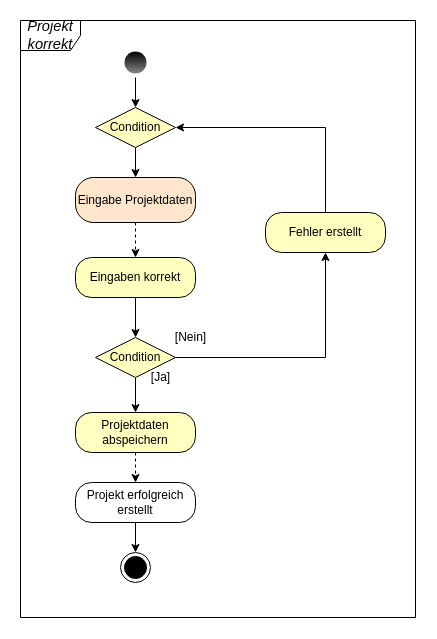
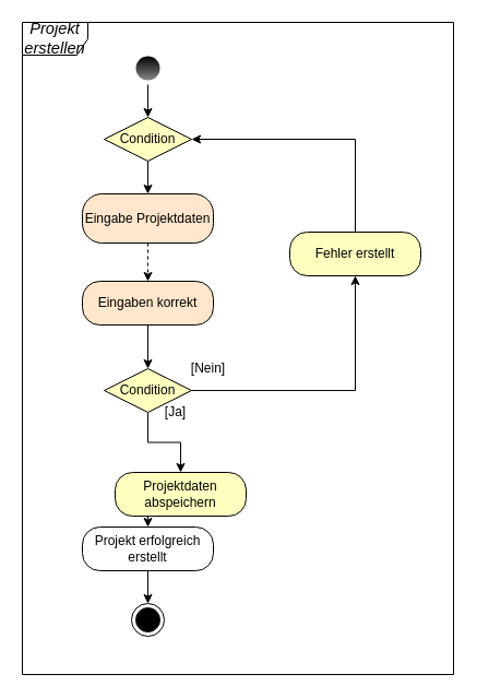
  <mxCell id="0" />
  <mxCell id="1" parent="0" />
- <mxCell id="2" value="&lt;i&gt;&lt;span style=&quot;font-size: 11.0pt ; font-family: &amp;#34;calibri&amp;#34; , sans-serif&quot;&gt;Projekt korrekt&lt;/span&gt;&lt;/i&gt;" style="shape=umlFrame;whiteSpace=wrap;html=1;" vertex="1" parent="1"><mxGeometry x="20" y="20" width="395" height="597" as="geometry" /></mxCell>
+ <mxCell id="2" value="&lt;i&gt;&lt;span style=&quot;font-size: 11.0pt ; font-family: &amp;#34;calibri&amp;#34; , sans-serif&quot;&gt;Projekt erstellen&lt;/span&gt;&lt;/i&gt;" style="shape=umlFrame;whiteSpace=wrap;html=1;" vertex="1" parent="1"><mxGeometry x="20" y="20" width="395" height="597" as="geometry" /></mxCell>
  <mxCell id="3" value="" style="ellipse;html=1;shape=endState;fillColor=#000000;" vertex="1" parent="1"><mxGeometry x="120" y="552" width="30" height="30" as="geometry" /></mxCell>
  <mxCell id="4" style="edgeStyle=orthogonalEdgeStyle;rounded=0;orthogonalLoop=1;jettySize=auto;html=1;exitX=0.5;exitY=1;exitDx=0;exitDy=0;entryX=0.5;entryY=0;entryDx=0;entryDy=0;strokeColor=#000000;" edge="1" parent="1" source="5" target="14"><mxGeometry relative="1" as="geometry" /></mxCell>
  <mxCell id="5" value="" style="ellipse;html=1;shape=endState;fillColor=#000000;fontStyle=1;strokeColor=none;gradientColor=#878787;" vertex="1" parent="1"><mxGeometry x="120" y="47" width="30" height="30" as="geometry" /></mxCell>
  <mxCell id="6" style="edgeStyle=orthogonalEdgeStyle;rounded=0;orthogonalLoop=1;jettySize=auto;html=1;exitX=0.5;exitY=1;exitDx=0;exitDy=0;entryX=0.5;entryY=0;entryDx=0;entryDy=0;strokeColor=#000000;dashed=1;" edge="1" parent="1" source="7" target="12"><mxGeometry relative="1" as="geometry" /></mxCell>
  <mxCell id="7" value="Eingabe Projektdaten" style="rounded=1;whiteSpace=wrap;html=1;arcSize=40;fontColor=#000000;fillColor=#ffe6cc;" vertex="1" parent="1"><mxGeometry x="75" y="177" width="120" height="45" as="geometry" /></mxCell>
  <mxCell id="8" style="edgeStyle=orthogonalEdgeStyle;rounded=0;orthogonalLoop=1;jettySize=auto;html=1;exitX=0.5;exitY=1;exitDx=0;exitDy=0;entryX=0.5;entryY=0;entryDx=0;entryDy=0;strokeColor=#000000;" edge="1" parent="1" source="10" target="18"><mxGeometry relative="1" as="geometry" /></mxCell>
  <mxCell id="9" style="edgeStyle=orthogonalEdgeStyle;rounded=0;orthogonalLoop=1;jettySize=auto;html=1;exitX=1;exitY=0.5;exitDx=0;exitDy=0;entryX=0.5;entryY=1;entryDx=0;entryDy=0;strokeColor=#000000;" edge="1" parent="1" source="10" target="16"><mxGeometry relative="1" as="geometry" /></mxCell>
  <mxCell id="10" value="Condition" style="rhombus;whiteSpace=wrap;html=1;fillColor=#ffffc0;" vertex="1" parent="1"><mxGeometry x="95" y="337" width="80" height="40" as="geometry" /></mxCell>
  <mxCell id="11" style="edgeStyle=orthogonalEdgeStyle;rounded=0;orthogonalLoop=1;jettySize=auto;html=1;exitX=0.5;exitY=1;exitDx=0;exitDy=0;entryX=0.5;entryY=0;entryDx=0;entryDy=0;strokeColor=#000000;" edge="1" parent="1" source="12" target="10"><mxGeometry relative="1" as="geometry" /></mxCell>
- <mxCell id="12" value="Eingaben korrekt" style="rounded=1;whiteSpace=wrap;html=1;arcSize=40;fontColor=#000000;fillColor=#ffffc0;" vertex="1" parent="1"><mxGeometry x="75" y="257" width="120" height="40" as="geometry" /></mxCell>
+ <mxCell id="12" value="Eingaben korrekt" style="rounded=1;whiteSpace=wrap;html=1;arcSize=40;fontColor=#000000;fillColor=#ffe6cc;" vertex="1" parent="1"><mxGeometry x="75" y="257" width="120" height="40" as="geometry" /></mxCell>
  <mxCell id="13" style="edgeStyle=orthogonalEdgeStyle;rounded=0;orthogonalLoop=1;jettySize=auto;html=1;exitX=0.5;exitY=1;exitDx=0;exitDy=0;entryX=0.5;entryY=0;entryDx=0;entryDy=0;strokeColor=#000000;" edge="1" parent="1" source="14" target="7"><mxGeometry relative="1" as="geometry" /></mxCell>
  <mxCell id="14" value="Condition" style="rhombus;whiteSpace=wrap;html=1;fillColor=#ffffc0;" vertex="1" parent="1"><mxGeometry x="95" y="107" width="80" height="40" as="geometry" /></mxCell>
  <mxCell id="15" style="edgeStyle=orthogonalEdgeStyle;rounded=0;orthogonalLoop=1;jettySize=auto;html=1;exitX=0.5;exitY=0;exitDx=0;exitDy=0;entryX=1;entryY=0.5;entryDx=0;entryDy=0;strokeColor=#000000;" edge="1" parent="1" source="16" target="14"><mxGeometry relative="1" as="geometry" /></mxCell>
  <mxCell id="16" value="Fehler erstellt" style="rounded=1;whiteSpace=wrap;html=1;arcSize=40;fontColor=#000000;fillColor=#ffffc0;" vertex="1" parent="1"><mxGeometry x="265" y="212" width="120" height="40" as="geometry" /></mxCell>
  <mxCell id="17" style="edgeStyle=orthogonalEdgeStyle;rounded=0;orthogonalLoop=1;jettySize=auto;html=1;exitX=0.5;exitY=1;exitDx=0;exitDy=0;entryX=0.5;entryY=0;entryDx=0;entryDy=0;strokeColor=#000000;dashed=1;" edge="1" parent="1" source="18" target="20"><mxGeometry relative="1" as="geometry" /></mxCell>
- <mxCell id="18" value="Projektdaten abspeichern" style="rounded=1;whiteSpace=wrap;html=1;arcSize=40;fontColor=#000000;fillColor=#ffffc0;" vertex="1" parent="1"><mxGeometry x="75" y="412" width="120" height="40" as="geometry" /></mxCell>
+ <mxCell id="18" value="Projektdaten abspeichern" style="rounded=1;whiteSpace=wrap;html=1;arcSize=40;fontColor=#000000;fillColor=#ffffc0;" vertex="1" parent="1"><mxGeometry x="105" y="432" width="120" height="40" as="geometry" /></mxCell>
  <mxCell id="19" style="edgeStyle=orthogonalEdgeStyle;rounded=0;orthogonalLoop=1;jettySize=auto;html=1;exitX=0.5;exitY=1;exitDx=0;exitDy=0;entryX=0.5;entryY=0;entryDx=0;entryDy=0;strokeColor=#000000;" edge="1" parent="1" source="20" target="3"><mxGeometry relative="1" as="geometry" /></mxCell>
  <mxCell id="20" value="Projekt erfolgreich erstellt" style="rounded=1;whiteSpace=wrap;html=1;arcSize=40;fontColor=#000000;fillColor=#ffffff;" vertex="1" parent="1"><mxGeometry x="75" y="482" width="120" height="40" as="geometry" /></mxCell>
  <mxCell id="21" value="[Ja]" style="text;html=1;align=center;verticalAlign=middle;resizable=0;points=[];autosize=1;" vertex="1" parent="1"><mxGeometry x="145" y="367" width="30" height="20" as="geometry" /></mxCell>
  <mxCell id="22" value="[Nein]" style="text;html=1;align=center;verticalAlign=middle;resizable=0;points=[];autosize=1;" vertex="1" parent="1"><mxGeometry x="165" y="327" width="50" height="20" as="geometry" /></mxCell>
